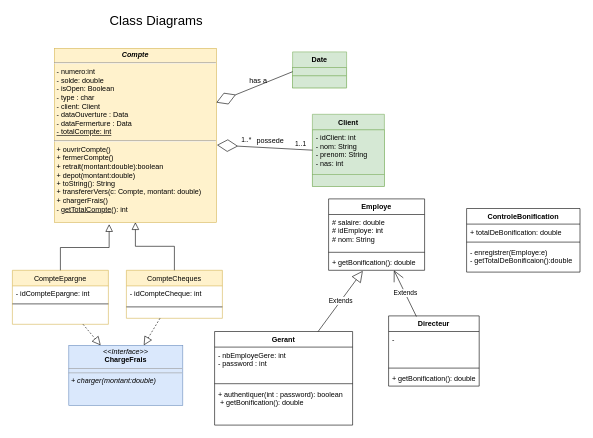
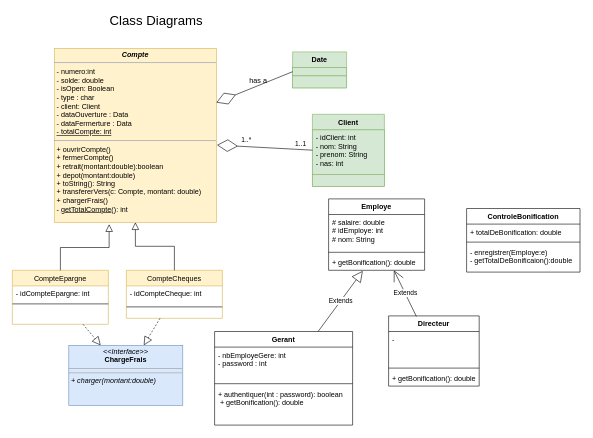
  <mxCell id="0" />
  <mxCell id="1" parent="0" />
  <mxCell id="2" value="CompteEpargne" style="swimlane;fontStyle=0;align=center;verticalAlign=top;childLayout=stackLayout;horizontal=1;startSize=26;horizontalStack=0;resizeParent=1;resizeLast=0;collapsible=1;marginBottom=0;rounded=0;shadow=0;strokeWidth=1;fillColor=#fff2cc;strokeColor=#d6b656;" parent="1" vertex="1"><mxGeometry x="20" y="450" width="160" height="90" as="geometry"><mxRectangle x="130" y="380" width="160" height="26" as="alternateBounds" /></mxGeometry></mxCell>
  <mxCell id="3" value="- idCompteEpargne: int" style="text;align=left;verticalAlign=top;spacingLeft=4;spacingRight=4;overflow=hidden;rotatable=0;points=[[0,0.5],[1,0.5]];portConstraint=eastwest;rounded=0;" parent="2" vertex="1"><mxGeometry y="26" width="160" height="26" as="geometry" /></mxCell>
  <mxCell id="4" value="" style="line;html=1;strokeWidth=1;align=left;verticalAlign=middle;spacingTop=-1;spacingLeft=3;spacingRight=3;rotatable=0;labelPosition=right;points=[];portConstraint=eastwest;rounded=0;" parent="2" vertex="1"><mxGeometry y="52" width="160" height="8" as="geometry" /></mxCell>
  <mxCell id="5" value="" style="endArrow=block;endSize=10;endFill=0;shadow=0;strokeWidth=1;rounded=0;edgeStyle=elbowEdgeStyle;elbow=vertical;entryX=0.338;entryY=1.011;entryDx=0;entryDy=0;entryPerimeter=0;" parent="1" source="2" target="10" edge="1"><mxGeometry width="160" relative="1" as="geometry"><mxPoint x="50" y="283" as="sourcePoint" /><mxPoint x="50" y="283" as="targetPoint" /></mxGeometry></mxCell>
  <mxCell id="6" value="CompteCheques" style="swimlane;fontStyle=0;align=center;verticalAlign=top;childLayout=stackLayout;horizontal=1;startSize=26;horizontalStack=0;resizeParent=1;resizeLast=0;collapsible=1;marginBottom=0;rounded=0;shadow=0;strokeWidth=1;fillColor=#fff2cc;strokeColor=#d6b656;" parent="1" vertex="1"><mxGeometry x="210" y="450" width="160" height="80" as="geometry"><mxRectangle x="340" y="380" width="170" height="26" as="alternateBounds" /></mxGeometry></mxCell>
  <mxCell id="7" value="- idCompteCheque: int" style="text;strokeColor=none;fillColor=none;align=left;verticalAlign=top;spacingLeft=4;spacingRight=4;overflow=hidden;rotatable=0;points=[[0,0.5],[1,0.5]];portConstraint=eastwest;rounded=0;" parent="6" vertex="1"><mxGeometry y="26" width="160" height="26" as="geometry" /></mxCell>
  <mxCell id="8" value="" style="line;html=1;strokeWidth=1;align=left;verticalAlign=middle;spacingTop=-1;spacingLeft=3;spacingRight=3;rotatable=0;labelPosition=right;points=[];portConstraint=eastwest;rounded=0;" parent="6" vertex="1"><mxGeometry y="52" width="160" height="18" as="geometry" /></mxCell>
  <mxCell id="9" value="" style="endArrow=block;endSize=10;endFill=0;shadow=0;strokeWidth=1;rounded=0;edgeStyle=elbowEdgeStyle;elbow=vertical;" parent="1" source="6" target="10" edge="1"><mxGeometry width="160" relative="1" as="geometry"><mxPoint x="60" y="453" as="sourcePoint" /><mxPoint x="160" y="351" as="targetPoint" /></mxGeometry></mxCell>
  <mxCell id="10" value="&lt;p style=&quot;margin: 4px 0px 0px; text-align: center; font-size: 12px;&quot;&gt;&lt;i style=&quot;font-size: 12px;&quot;&gt;&lt;b style=&quot;font-size: 12px;&quot;&gt;Compte&lt;/b&gt;&lt;/i&gt;&lt;/p&gt;&lt;hr style=&quot;font-size: 12px;&quot;&gt;&lt;p style=&quot;margin: 0px 0px 0px 4px; font-size: 12px;&quot;&gt;&lt;span style=&quot;font-size: 12px;&quot;&gt;&lt;span style=&quot;font-size: 12px;&quot;&gt;- numero:int&lt;/span&gt;&lt;/span&gt;&lt;/p&gt;&lt;p style=&quot;margin: 0px 0px 0px 4px; font-size: 12px;&quot;&gt;&lt;span style=&quot;font-size: 12px;&quot;&gt;&lt;span style=&quot;font-size: 12px;&quot;&gt;- solde: double&lt;/span&gt;&lt;/span&gt;&lt;/p&gt;&lt;p style=&quot;margin: 0px 0px 0px 4px; font-size: 12px;&quot;&gt;&lt;span style=&quot;font-size: 12px;&quot;&gt;&lt;span style=&quot;font-size: 12px;&quot;&gt;- isOpen: Boolean&lt;/span&gt;&lt;/span&gt;&lt;/p&gt;&lt;p style=&quot;margin: 0px 0px 0px 4px; font-size: 12px;&quot;&gt;&lt;span style=&quot;font-size: 12px;&quot;&gt;&lt;span style=&quot;font-size: 12px;&quot;&gt;- type : char&lt;/span&gt;&lt;/span&gt;&lt;/p&gt;&lt;p style=&quot;margin: 0px 0px 0px 4px; font-size: 12px;&quot;&gt;- client: Client&lt;/p&gt;&lt;p style=&quot;margin: 0px 0px 0px 4px; font-size: 12px;&quot;&gt;- dataOuverture : Data&lt;/p&gt;&lt;p style=&quot;margin: 0px 0px 0px 4px; font-size: 12px;&quot;&gt;- dataFermerture : Data&lt;/p&gt;&lt;p style=&quot;margin: 0px 0px 0px 4px; font-size: 12px;&quot;&gt;&lt;u&gt;- totalCompte: int&lt;/u&gt;&lt;br&gt;&lt;span style=&quot;font-size: 12px;&quot;&gt;&lt;span style=&quot;font-size: 12px;&quot;&gt;&lt;/span&gt;&lt;/span&gt;&lt;span style=&quot;font-size: 12px;&quot;&gt;&lt;span style=&quot;font-size: 12px;&quot;&gt;&lt;/span&gt;&lt;/span&gt;&lt;/p&gt;&lt;p style=&quot;margin: 0px 0px 0px 4px; font-size: 12px;&quot;&gt;&lt;/p&gt;&lt;hr style=&quot;font-size: 12px;&quot;&gt;&lt;p style=&quot;margin: 0px 0px 0px 4px; font-size: 12px;&quot;&gt;+ ouvrirCompte()&lt;br style=&quot;font-size: 12px;&quot;&gt;&lt;/p&gt;&lt;p style=&quot;margin: 0px 0px 0px 4px; font-size: 12px;&quot;&gt;+ fermerCompte()&lt;br style=&quot;font-size: 12px;&quot;&gt;&lt;/p&gt;&lt;p style=&quot;margin: 0px 0px 0px 4px; font-size: 12px;&quot;&gt;+ retrait(montant:double):boolean&lt;/p&gt;&lt;p style=&quot;margin: 0px 0px 0px 4px; font-size: 12px;&quot;&gt;+ depot(montant:double)&lt;br style=&quot;font-size: 12px;&quot;&gt;&lt;/p&gt;&lt;p style=&quot;margin: 0px 0px 0px 4px; font-size: 12px;&quot;&gt;+ toString(): String&lt;/p&gt;&lt;p style=&quot;margin: 0px 0px 0px 4px; font-size: 12px;&quot;&gt;&lt;/p&gt;&lt;p style=&quot;margin: 0px 0px 0px 4px; font-size: 12px;&quot;&gt;+ transfererVers(c: Compte, montant: double)&lt;br style=&quot;font-size: 12px;&quot;&gt;&lt;/p&gt;&lt;p style=&quot;margin: 0px 0px 0px 4px; font-size: 12px;&quot; align=&quot;left&quot;&gt;+ chargerFrais()&lt;/p&gt;&lt;p style=&quot;margin: 0px 0px 0px 4px; font-size: 12px;&quot; align=&quot;left&quot;&gt;- &lt;u&gt;getTotalCompte&lt;/u&gt;(): int&lt;br style=&quot;font-size: 12px;&quot;&gt;&lt;/p&gt;&lt;p style=&quot;margin: 0px 0px 0px 4px; font-size: 12px;&quot;&gt;&lt;/p&gt;&lt;p style=&quot;margin: 0px 0px 0px 4px; font-size: 12px;&quot;&gt;&lt;/p&gt;&lt;p style=&quot;margin: 0px 0px 0px 4px; font-size: 12px;&quot;&gt;&lt;/p&gt;&lt;p style=&quot;margin: 0px 0px 0px 4px; font-size: 12px;&quot;&gt;&lt;/p&gt;&lt;p style=&quot;margin: 0px 0px 0px 4px; font-size: 12px;&quot;&gt;&lt;/p&gt;" style="verticalAlign=top;align=left;overflow=fill;fontSize=12;fontFamily=Helvetica;html=1;fillColor=#fff2cc;strokeColor=#d6b656;rounded=0;" parent="1" vertex="1"><mxGeometry x="90" y="80" width="270" height="290" as="geometry" /></mxCell>
  <mxCell id="11" value="Client" style="swimlane;fontStyle=1;align=center;verticalAlign=top;childLayout=stackLayout;horizontal=1;startSize=26;horizontalStack=0;resizeParent=1;resizeParentMax=0;resizeLast=0;collapsible=1;marginBottom=0;fillColor=#d5e8d4;strokeColor=#82b366;rounded=0;" parent="1" vertex="1"><mxGeometry x="520" y="190" width="120" height="120" as="geometry" /></mxCell>
  <mxCell id="12" value="- idClient: int&#10;- nom: String&#10;- prenom: String&#10;- nas: int" style="text;strokeColor=#82b366;fillColor=#d5e8d4;align=left;verticalAlign=top;spacingLeft=4;spacingRight=4;overflow=hidden;rotatable=0;points=[[0,0.5],[1,0.5]];portConstraint=eastwest;rounded=0;" parent="11" vertex="1"><mxGeometry y="26" width="120" height="74" as="geometry" /></mxCell>
  <mxCell id="13" value="" style="line;strokeWidth=1;fillColor=none;align=left;verticalAlign=middle;spacingTop=-1;spacingLeft=3;spacingRight=3;rotatable=0;labelPosition=right;points=[];portConstraint=eastwest;strokeColor=inherit;rounded=0;" parent="11" vertex="1"><mxGeometry y="100" width="120" as="geometry" /></mxCell>
  <mxCell id="14" value="" style="text;strokeColor=#82b366;fillColor=#d5e8d4;align=left;verticalAlign=top;spacingLeft=4;spacingRight=4;overflow=hidden;rotatable=0;points=[[0,0.5],[1,0.5]];portConstraint=eastwest;rounded=0;" parent="11" vertex="1"><mxGeometry y="100" width="120" height="20" as="geometry" /></mxCell>
  <mxCell id="15" value="" style="endArrow=none;html=1;rounded=0;strokeColor=default;targetPerimeterSpacing=0;startArrow=diamondThin;startFill=0;exitX=1.004;exitY=0.556;exitDx=0;exitDy=0;exitPerimeter=0;strokeWidth=1;sourcePerimeterSpacing=0;endSize=0;startSize=32;jumpSize=12;" parent="1" source="10" target="12" edge="1"><mxGeometry relative="1" as="geometry"><mxPoint x="430" y="410" as="sourcePoint" /><mxPoint x="590" y="410" as="targetPoint" /></mxGeometry></mxCell>
  <mxCell id="16" value="1..*" style="edgeLabel;resizable=0;html=1;align=left;verticalAlign=bottom;rounded=0;" parent="15" connectable="0" vertex="1"><mxGeometry x="-1" relative="1" as="geometry"><mxPoint x="39" as="offset" /></mxGeometry></mxCell>
  <mxCell id="17" value="1..1" style="edgeLabel;resizable=0;html=1;align=right;verticalAlign=bottom;rounded=0;" parent="15" connectable="0" vertex="1"><mxGeometry x="1" relative="1" as="geometry"><mxPoint x="-10" y="-2" as="offset" /></mxGeometry></mxCell>
  <mxCell id="18" value="Class Diagrams " style="text;html=1;strokeColor=none;fillColor=none;align=center;verticalAlign=middle;whiteSpace=wrap;rounded=0;fontSize=22;" parent="1" vertex="1"><mxGeometry x="130" y="20" width="260" height="30" as="geometry" /></mxCell>
  <mxCell id="19" value="&lt;p style=&quot;margin:0px;margin-top:4px;text-align:center;&quot;&gt;&lt;i&gt;&amp;lt;&amp;lt;Interface&amp;gt;&amp;gt;&lt;/i&gt;&lt;br&gt;&lt;b&gt;ChargeFrais&lt;/b&gt;&lt;br&gt;&lt;/p&gt;&lt;hr size=&quot;1&quot;&gt;&lt;hr size=&quot;1&quot;&gt;&lt;p style=&quot;margin:0px;margin-left:4px;&quot;&gt;&lt;i&gt;+ charger(montant:double)&lt;/i&gt;&lt;br&gt;&lt;/p&gt;" style="verticalAlign=top;align=left;overflow=fill;fontSize=12;fontFamily=Helvetica;html=1;fillColor=#dae8fc;strokeColor=#6c8ebf;rounded=0;" parent="1" vertex="1"><mxGeometry x="114" y="575" width="190" height="100" as="geometry" /></mxCell>
  <mxCell id="20" value="" style="endArrow=block;dashed=1;endFill=0;endSize=12;html=1;rounded=0;fontSize=17;" parent="1" source="2" target="19" edge="1"><mxGeometry width="160" relative="1" as="geometry"><mxPoint x="80" y="530" as="sourcePoint" /><mxPoint x="250" y="640" as="targetPoint" /></mxGeometry></mxCell>
  <mxCell id="21" value="" style="endArrow=block;dashed=1;endFill=0;endSize=12;html=1;rounded=0;fontSize=17;" parent="1" source="6" target="19" edge="1"><mxGeometry width="160" relative="1" as="geometry"><mxPoint x="220" y="420" as="sourcePoint" /><mxPoint x="380" y="420" as="targetPoint" /></mxGeometry></mxCell>
- <mxCell id="22" value="possede" style="text;html=1;strokeColor=none;fillColor=none;align=center;verticalAlign=middle;whiteSpace=wrap;rounded=0;" parent="1" vertex="1"><mxGeometry x="420" y="220" width="60" height="30" as="geometry" /></mxCell>
  <mxCell id="23" value="Date" style="swimlane;fontStyle=1;align=center;verticalAlign=top;childLayout=stackLayout;horizontal=1;startSize=26;horizontalStack=0;resizeParent=1;resizeParentMax=0;resizeLast=0;collapsible=1;marginBottom=0;fillColor=#d5e8d4;strokeColor=#82b366;rounded=0;" parent="1" vertex="1"><mxGeometry x="487" y="86" width="90" height="60" as="geometry" /></mxCell>
  <mxCell id="24" value="" style="text;strokeColor=#82b366;fillColor=#d5e8d4;align=left;verticalAlign=top;spacingLeft=4;spacingRight=4;overflow=hidden;rotatable=0;points=[[0,0.5],[1,0.5]];portConstraint=eastwest;rounded=0;" parent="23" vertex="1"><mxGeometry y="26" width="90" height="14" as="geometry" /></mxCell>
  <mxCell id="25" value="" style="line;strokeWidth=1;fillColor=none;align=left;verticalAlign=middle;spacingTop=-1;spacingLeft=3;spacingRight=3;rotatable=0;labelPosition=right;points=[];portConstraint=eastwest;strokeColor=inherit;rounded=0;" parent="23" vertex="1"><mxGeometry y="40" width="90" as="geometry" /></mxCell>
  <mxCell id="26" value="" style="text;strokeColor=#82b366;fillColor=#d5e8d4;align=left;verticalAlign=top;spacingLeft=4;spacingRight=4;overflow=hidden;rotatable=0;points=[[0,0.5],[1,0.5]];portConstraint=eastwest;rounded=0;" parent="23" vertex="1"><mxGeometry y="40" width="90" height="20" as="geometry" /></mxCell>
  <mxCell id="27" value="" style="endArrow=none;html=1;rounded=0;strokeColor=default;targetPerimeterSpacing=0;startArrow=diamondThin;startFill=0;strokeWidth=1;sourcePerimeterSpacing=0;endSize=0;startSize=32;jumpSize=12;entryX=0;entryY=0.5;entryDx=0;entryDy=0;" parent="1" source="10" target="24" edge="1"><mxGeometry relative="1" as="geometry"><mxPoint x="351.04" y="120.12" as="sourcePoint" /><mxPoint x="520" y="122.245" as="targetPoint" /></mxGeometry></mxCell>
  <mxCell id="28" value="has a" style="text;html=1;strokeColor=none;fillColor=none;align=center;verticalAlign=middle;whiteSpace=wrap;rounded=0;" parent="1" vertex="1"><mxGeometry x="400" y="120" width="60" height="30" as="geometry" /></mxCell>
  <mxCell id="29" value="Employe" style="swimlane;fontStyle=1;align=center;verticalAlign=top;childLayout=stackLayout;horizontal=1;startSize=26;horizontalStack=0;resizeParent=1;resizeParentMax=0;resizeLast=0;collapsible=1;marginBottom=0;rounded=0;" parent="1" vertex="1"><mxGeometry x="547" y="331" width="160" height="119" as="geometry" /></mxCell>
  <mxCell id="30" value="# salaire: double&#10;# idEmploye: int&#10;# nom: String&#10;&#10;" style="text;strokeColor=none;fillColor=none;align=left;verticalAlign=top;spacingLeft=4;spacingRight=4;overflow=hidden;rotatable=0;points=[[0,0.5],[1,0.5]];portConstraint=eastwest;rounded=0;" parent="29" vertex="1"><mxGeometry y="26" width="160" height="59" as="geometry" /></mxCell>
  <mxCell id="31" value="" style="line;strokeWidth=1;fillColor=none;align=left;verticalAlign=middle;spacingTop=-1;spacingLeft=3;spacingRight=3;rotatable=0;labelPosition=right;points=[];portConstraint=eastwest;strokeColor=inherit;rounded=0;" parent="29" vertex="1"><mxGeometry y="85" width="160" height="8" as="geometry" /></mxCell>
  <mxCell id="32" value="+ getBonification(): double" style="text;strokeColor=none;fillColor=none;align=left;verticalAlign=top;spacingLeft=4;spacingRight=4;overflow=hidden;rotatable=0;points=[[0,0.5],[1,0.5]];portConstraint=eastwest;rounded=0;" parent="29" vertex="1"><mxGeometry y="93" width="160" height="26" as="geometry" /></mxCell>
  <mxCell id="33" value="Gerant" style="swimlane;fontStyle=1;align=center;verticalAlign=top;childLayout=stackLayout;horizontal=1;startSize=26;horizontalStack=0;resizeParent=1;resizeParentMax=0;resizeLast=0;collapsible=1;marginBottom=0;rounded=0;" parent="1" vertex="1"><mxGeometry x="357" y="552" width="230" height="156" as="geometry" /></mxCell>
  <mxCell id="34" value="- nbEmployeGere: int&#10;- password : int" style="text;strokeColor=none;fillColor=none;align=left;verticalAlign=top;spacingLeft=4;spacingRight=4;overflow=hidden;rotatable=0;points=[[0,0.5],[1,0.5]];portConstraint=eastwest;rounded=0;" parent="33" vertex="1"><mxGeometry y="26" width="230" height="57" as="geometry" /></mxCell>
  <mxCell id="35" value="" style="line;strokeWidth=1;fillColor=none;align=left;verticalAlign=middle;spacingTop=-1;spacingLeft=3;spacingRight=3;rotatable=0;labelPosition=right;points=[];portConstraint=eastwest;strokeColor=inherit;rounded=0;" parent="33" vertex="1"><mxGeometry y="83" width="230" height="8" as="geometry" /></mxCell>
  <mxCell id="36" value="+ authentiquer(int : password): boolean&#10; + getBonification(): double" style="text;strokeColor=none;fillColor=none;align=left;verticalAlign=top;spacingLeft=4;spacingRight=4;overflow=hidden;rotatable=0;points=[[0,0.5],[1,0.5]];portConstraint=eastwest;rounded=0;" parent="33" vertex="1"><mxGeometry y="91" width="230" height="65" as="geometry" /></mxCell>
  <mxCell id="37" value="Extends" style="endArrow=block;endSize=16;endFill=0;html=1;rounded=0;entryX=0.356;entryY=1.038;entryDx=0;entryDy=0;entryPerimeter=0;" parent="1" source="33" target="32" edge="1"><mxGeometry width="160" relative="1" as="geometry"><mxPoint x="493" y="661" as="sourcePoint" /><mxPoint x="653" y="661" as="targetPoint" /></mxGeometry></mxCell>
  <mxCell id="38" value="Directeur" style="swimlane;fontStyle=1;align=center;verticalAlign=top;childLayout=stackLayout;horizontal=1;startSize=26;horizontalStack=0;resizeParent=1;resizeParentMax=0;resizeLast=0;collapsible=1;marginBottom=0;rounded=0;" parent="1" vertex="1"><mxGeometry x="647" y="526" width="151" height="117" as="geometry" /></mxCell>
  <mxCell id="39" value="-" style="text;strokeColor=none;fillColor=none;align=left;verticalAlign=top;spacingLeft=4;spacingRight=4;overflow=hidden;rotatable=0;points=[[0,0.5],[1,0.5]];portConstraint=eastwest;rounded=0;" parent="38" vertex="1"><mxGeometry y="26" width="151" height="57" as="geometry" /></mxCell>
  <mxCell id="40" value="" style="line;strokeWidth=1;fillColor=none;align=left;verticalAlign=middle;spacingTop=-1;spacingLeft=3;spacingRight=3;rotatable=0;labelPosition=right;points=[];portConstraint=eastwest;strokeColor=inherit;rounded=0;" parent="38" vertex="1"><mxGeometry y="83" width="151" height="8" as="geometry" /></mxCell>
  <mxCell id="41" value="+ getBonification(): double" style="text;strokeColor=none;fillColor=none;align=left;verticalAlign=top;spacingLeft=4;spacingRight=4;overflow=hidden;rotatable=0;points=[[0,0.5],[1,0.5]];portConstraint=eastwest;rounded=0;" parent="38" vertex="1"><mxGeometry y="91" width="151" height="26" as="geometry" /></mxCell>
  <mxCell id="42" value="Extends" style="endArrow=open;endSize=16;endFill=0;html=1;rounded=0;exitX=0.307;exitY=0.009;exitDx=0;exitDy=0;exitPerimeter=0;" parent="1" source="38" target="29" edge="1"><mxGeometry width="160" relative="1" as="geometry"><mxPoint x="853.004" y="422.01" as="sourcePoint" /><mxPoint x="853.55" y="344.998" as="targetPoint" /></mxGeometry></mxCell>
  <mxCell id="43" value="ControleBonification&#10;" style="swimlane;fontStyle=1;align=center;verticalAlign=top;childLayout=stackLayout;horizontal=1;startSize=26;horizontalStack=0;resizeParent=1;resizeParentMax=0;resizeLast=0;collapsible=1;marginBottom=0;" parent="1" vertex="1"><mxGeometry x="777" y="347" width="189" height="106" as="geometry" /></mxCell>
  <mxCell id="44" value="+ totalDeBonification: double" style="text;strokeColor=none;fillColor=none;align=left;verticalAlign=top;spacingLeft=4;spacingRight=4;overflow=hidden;rotatable=0;points=[[0,0.5],[1,0.5]];portConstraint=eastwest;" parent="43" vertex="1"><mxGeometry y="26" width="189" height="26" as="geometry" /></mxCell>
  <mxCell id="45" value="" style="line;strokeWidth=1;fillColor=none;align=left;verticalAlign=middle;spacingTop=-1;spacingLeft=3;spacingRight=3;rotatable=0;labelPosition=right;points=[];portConstraint=eastwest;strokeColor=inherit;" parent="43" vertex="1"><mxGeometry y="52" width="189" height="8" as="geometry" /></mxCell>
  <mxCell id="46" value="- enregistrer(Employe:e)&#10;- getTotalDeBonificaion():double" style="text;strokeColor=none;fillColor=none;align=left;verticalAlign=top;spacingLeft=4;spacingRight=4;overflow=hidden;rotatable=0;points=[[0,0.5],[1,0.5]];portConstraint=eastwest;" parent="43" vertex="1"><mxGeometry y="60" width="189" height="46" as="geometry" /></mxCell>
